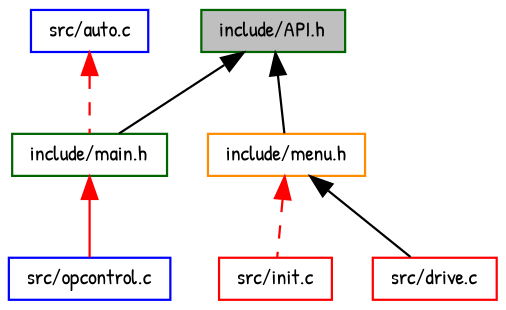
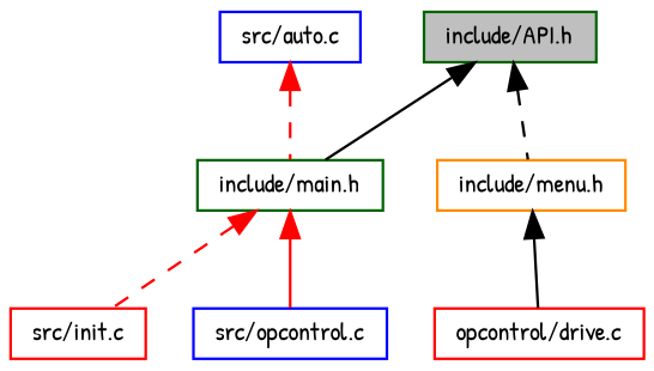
  digraph {
    fontname="Patrick Hand"
    node [color=darkgreen fillcolor=white fontname="Patrick Hand" fontsize=10 shape=record style=filled]
    edge [color=black dir=back fontname="Patrick Hand" fontsize=10 labelfontname=Helvetica labelfontsize=10 style=solid]
    n1 [fillcolor=grey75 fontcolor=black height=0.2 label="include/API.h" width=0.4]
    n2 [height=0.2 label="include/main.h" width=0.4]
    n3 [color=darkorange height=0.2 label="include/menu.h" width=0.4]
    n4 [color=red height=0.2 label="src/init.c" width=0.4]
    n5 [color=blue height=0.2 label="src/opcontrol.c" width=0.4]
-   n6 [color=red height=0.2 label="src/drive.c" width=0.4]
+   n6 [color=red height=0.2 label="opcontrol/drive.c" width=0.4]
    n7 [color=blue height=0.2 label="src/auto.c" width=0.4]
    n1 -> n2
-   n1 -> n3
-   n3 -> n4 [color=red style=dashed]
+   n1 -> n3 [style=dashed]
+   n2 -> n4 [color=red style=dashed]
    n2 -> n5 [color=red]
    n3 -> n6
    n7 -> n2 [color=red style=dashed]
  }
